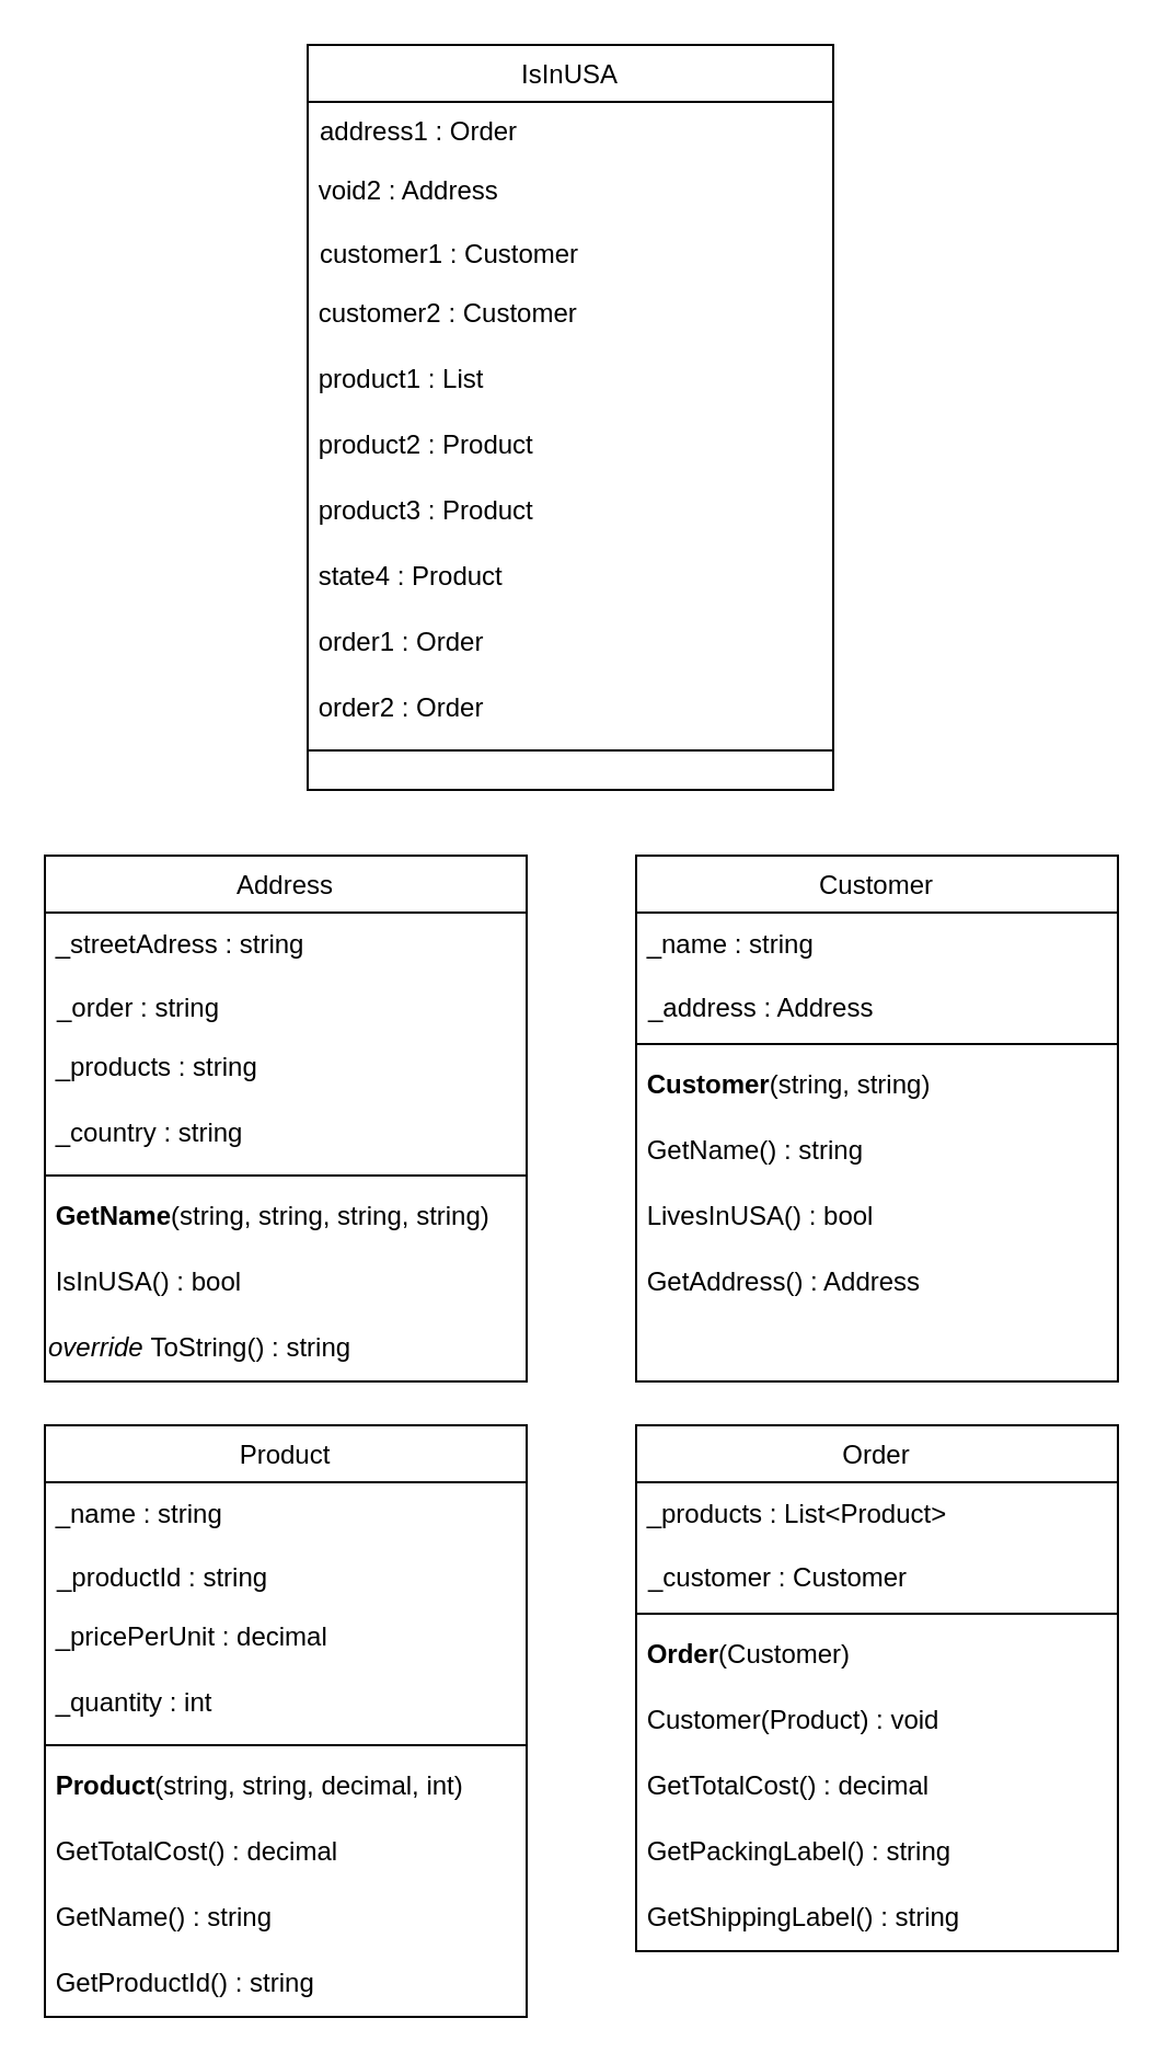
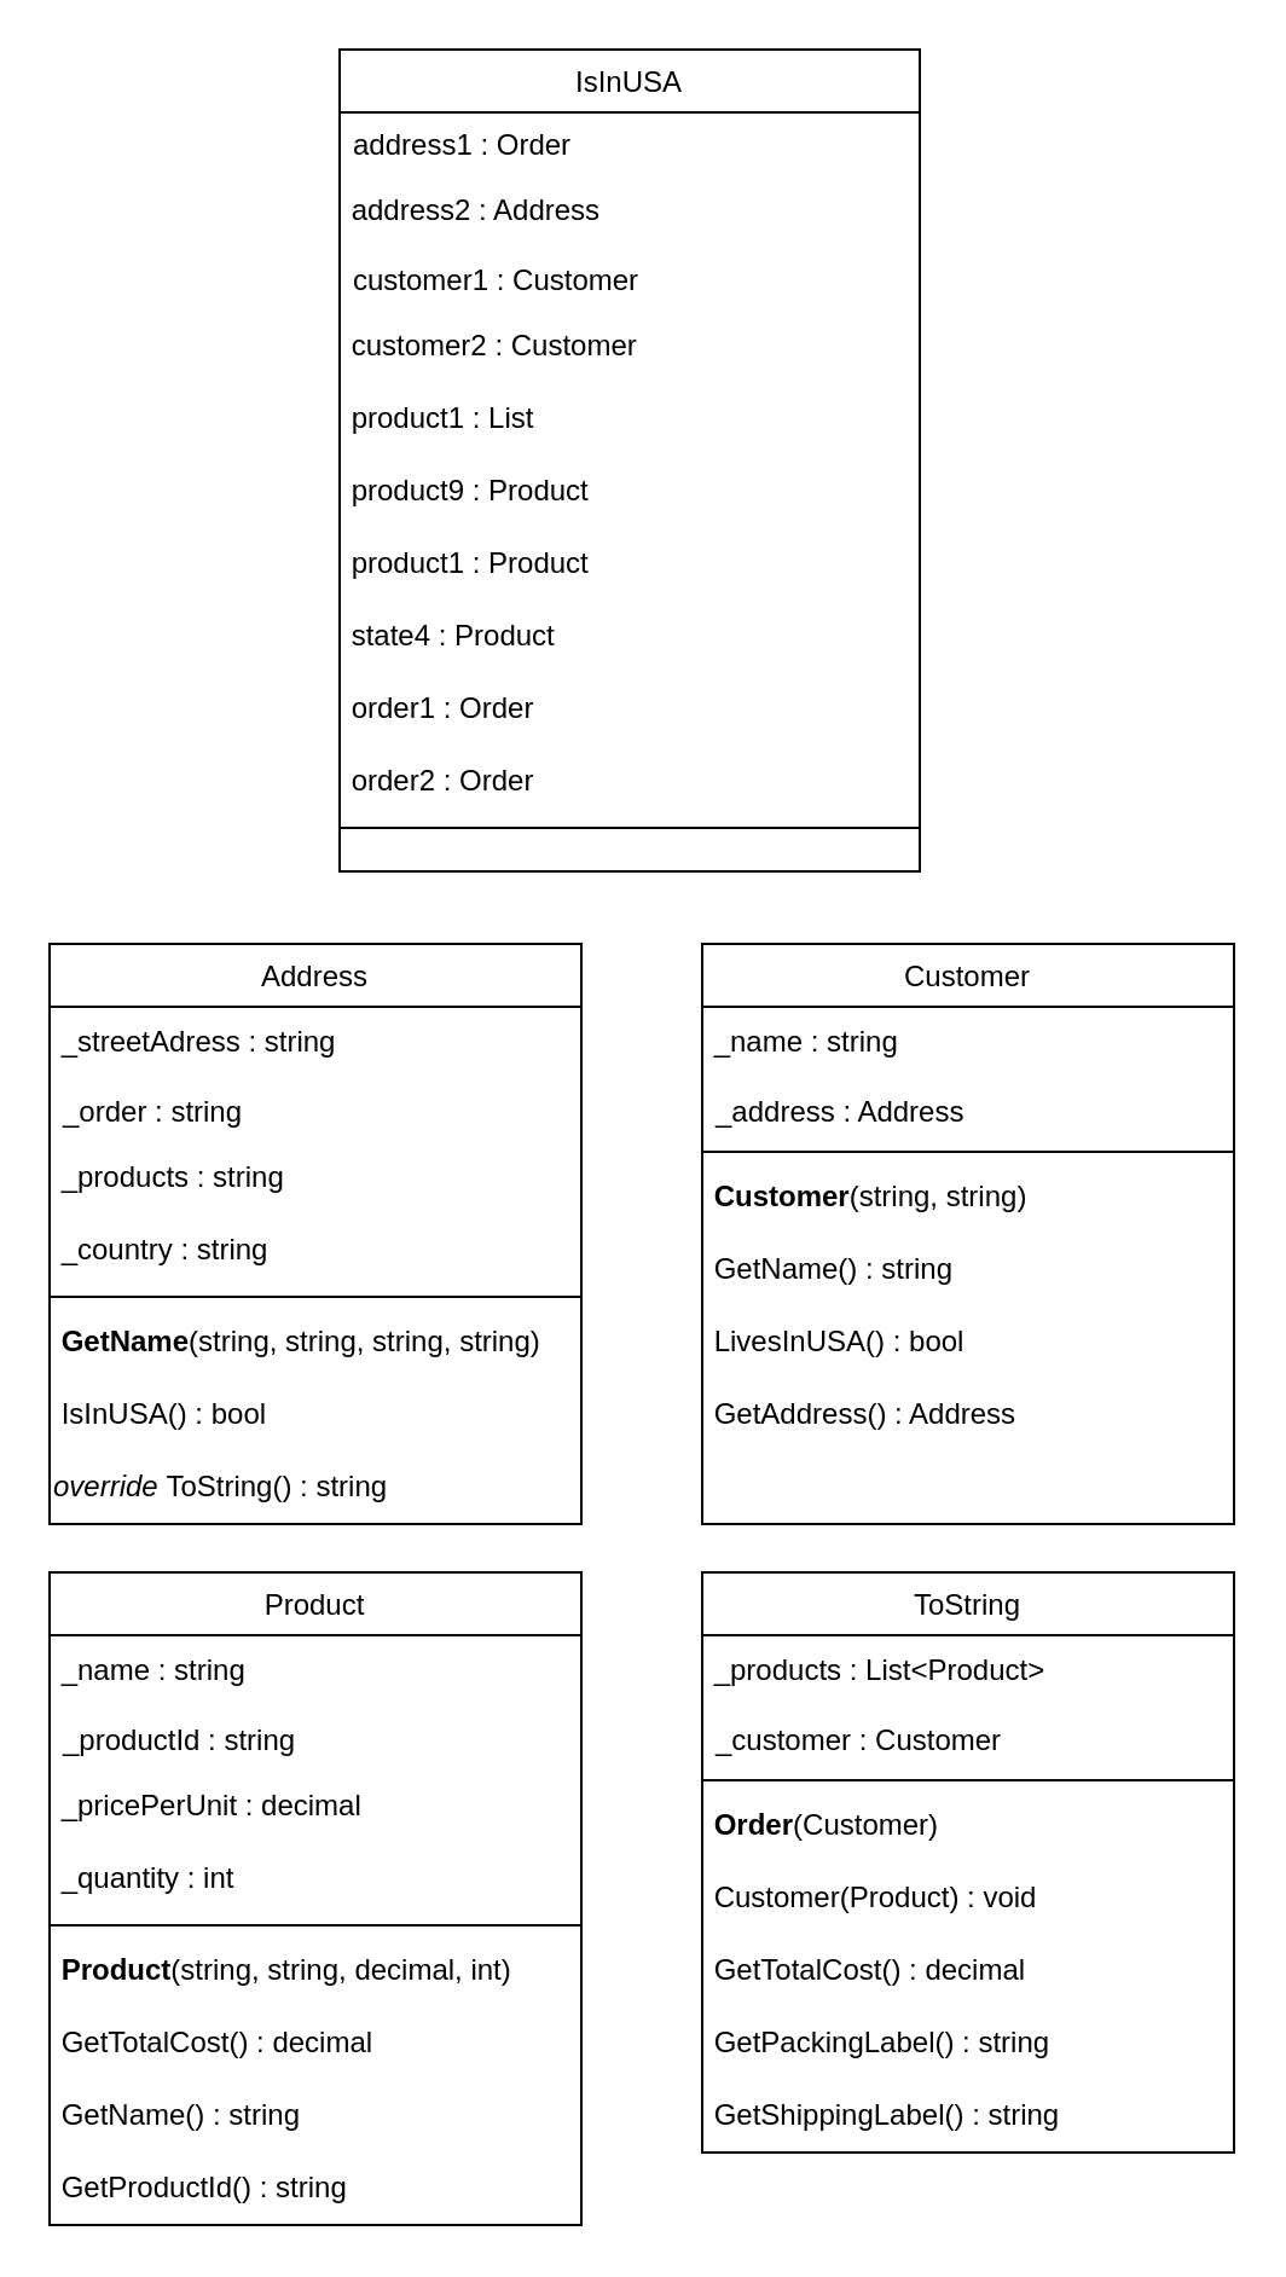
  <mxCell id="0" />
  <mxCell id="1" parent="0" />
  <mxCell id="2" value="IsInUSA" style="swimlane;fontStyle=0;align=center;verticalAlign=top;childLayout=stackLayout;horizontal=1;startSize=26;horizontalStack=0;resizeParent=1;resizeLast=0;collapsible=1;marginBottom=0;rounded=0;shadow=0;strokeWidth=1;" vertex="1" parent="1"><mxGeometry x="140" y="20" width="240" height="340" as="geometry"><mxRectangle x="130" y="380" width="160" height="26" as="alternateBounds" /></mxGeometry></mxCell>
  <mxCell id="3" value="address1 : Order" style="text;align=left;verticalAlign=top;spacingLeft=4;spacingRight=4;overflow=hidden;rotatable=0;points=[[0,0.5],[1,0.5]];portConstraint=eastwest;" vertex="1" parent="2"><mxGeometry y="26" width="240" height="26" as="geometry" /></mxCell>
- <mxCell id="4" value="&amp;nbsp;void2 : Address" style="text;html=1;align=left;verticalAlign=middle;whiteSpace=wrap;rounded=0;" vertex="1" parent="2"><mxGeometry y="52" width="240" height="30" as="geometry" /></mxCell>
+ <mxCell id="4" value="&amp;nbsp;address2 : Address" style="text;html=1;align=left;verticalAlign=middle;whiteSpace=wrap;rounded=0;" vertex="1" parent="2"><mxGeometry y="52" width="240" height="30" as="geometry" /></mxCell>
  <mxCell id="5" value="customer1 : Customer" style="text;align=left;verticalAlign=top;spacingLeft=4;spacingRight=4;overflow=hidden;rotatable=0;points=[[0,0.5],[1,0.5]];portConstraint=eastwest;rounded=0;shadow=0;html=0;" vertex="1" parent="2"><mxGeometry y="82" width="240" height="26" as="geometry" /></mxCell>
  <mxCell id="6" value="&amp;nbsp;customer2 : Customer" style="text;html=1;align=left;verticalAlign=middle;whiteSpace=wrap;rounded=0;" vertex="1" parent="2"><mxGeometry y="108" width="240" height="30" as="geometry" /></mxCell>
  <mxCell id="7" value="&amp;nbsp;product1 : List" style="text;html=1;align=left;verticalAlign=middle;whiteSpace=wrap;rounded=0;" vertex="1" parent="2"><mxGeometry y="138" width="240" height="30" as="geometry" /></mxCell>
- <mxCell id="8" value="&amp;nbsp;product2 : Product" style="text;html=1;align=left;verticalAlign=middle;whiteSpace=wrap;rounded=0;" vertex="1" parent="2"><mxGeometry y="168" width="240" height="30" as="geometry" /></mxCell>
- <mxCell id="9" value="&amp;nbsp;product3 : Product" style="text;html=1;align=left;verticalAlign=middle;whiteSpace=wrap;rounded=0;" vertex="1" parent="2"><mxGeometry y="198" width="240" height="30" as="geometry" /></mxCell>
+ <mxCell id="8" value="&amp;nbsp;product9 : Product" style="text;html=1;align=left;verticalAlign=middle;whiteSpace=wrap;rounded=0;" vertex="1" parent="2"><mxGeometry y="168" width="240" height="30" as="geometry" /></mxCell>
+ <mxCell id="9" value="&amp;nbsp;product1 : Product" style="text;html=1;align=left;verticalAlign=middle;whiteSpace=wrap;rounded=0;" vertex="1" parent="2"><mxGeometry y="198" width="240" height="30" as="geometry" /></mxCell>
  <mxCell id="10" value="&amp;nbsp;state4 : Product" style="text;html=1;align=left;verticalAlign=middle;whiteSpace=wrap;rounded=0;" vertex="1" parent="2"><mxGeometry y="228" width="240" height="30" as="geometry" /></mxCell>
  <mxCell id="11" value="&amp;nbsp;order1 : Order&amp;nbsp;" style="text;html=1;align=left;verticalAlign=middle;whiteSpace=wrap;rounded=0;" vertex="1" parent="2"><mxGeometry y="258" width="240" height="30" as="geometry" /></mxCell>
  <mxCell id="12" value="&amp;nbsp;order2 : Order" style="text;html=1;align=left;verticalAlign=middle;whiteSpace=wrap;rounded=0;" vertex="1" parent="2"><mxGeometry y="288" width="240" height="30" as="geometry" /></mxCell>
  <mxCell id="13" value="" style="line;html=1;strokeWidth=1;align=left;verticalAlign=middle;spacingTop=-1;spacingLeft=3;spacingRight=3;rotatable=0;labelPosition=right;points=[];portConstraint=eastwest;" vertex="1" parent="2"><mxGeometry y="318" width="240" height="8" as="geometry" /></mxCell>
- <mxCell id="14" value="Order" style="swimlane;fontStyle=0;align=center;verticalAlign=top;childLayout=stackLayout;horizontal=1;startSize=26;horizontalStack=0;resizeParent=1;resizeLast=0;collapsible=1;marginBottom=0;rounded=0;shadow=0;strokeWidth=1;" vertex="1" parent="1"><mxGeometry x="290" y="650" width="220" height="240" as="geometry"><mxRectangle x="310" y="230" width="170" height="26" as="alternateBounds" /></mxGeometry></mxCell>
+ <mxCell id="14" value="ToString" style="swimlane;fontStyle=0;align=center;verticalAlign=top;childLayout=stackLayout;horizontal=1;startSize=26;horizontalStack=0;resizeParent=1;resizeLast=0;collapsible=1;marginBottom=0;rounded=0;shadow=0;strokeWidth=1;" vertex="1" parent="1"><mxGeometry x="290" y="650" width="220" height="240" as="geometry"><mxRectangle x="310" y="230" width="170" height="26" as="alternateBounds" /></mxGeometry></mxCell>
  <mxCell id="15" value="&amp;nbsp;_products : List&amp;lt;Product&amp;gt;" style="text;html=1;align=left;verticalAlign=middle;whiteSpace=wrap;rounded=0;" vertex="1" parent="14"><mxGeometry y="26" width="220" height="30" as="geometry" /></mxCell>
  <mxCell id="16" value="_customer : Customer" style="text;align=left;verticalAlign=top;spacingLeft=4;spacingRight=4;overflow=hidden;rotatable=0;points=[[0,0.5],[1,0.5]];portConstraint=eastwest;" vertex="1" parent="14"><mxGeometry y="56" width="220" height="26" as="geometry" /></mxCell>
  <mxCell id="17" value="" style="line;html=1;strokeWidth=1;align=left;verticalAlign=middle;spacingTop=-1;spacingLeft=3;spacingRight=3;rotatable=0;labelPosition=right;points=[];portConstraint=eastwest;" vertex="1" parent="14"><mxGeometry y="82" width="220" height="8" as="geometry" /></mxCell>
  <mxCell id="18" value="&amp;nbsp;&lt;b&gt;Order&lt;/b&gt;(Customer)&amp;nbsp;" style="text;html=1;align=left;verticalAlign=middle;whiteSpace=wrap;rounded=0;" vertex="1" parent="14"><mxGeometry y="90" width="220" height="30" as="geometry" /></mxCell>
  <mxCell id="19" value="&amp;nbsp;Customer(Product) : void" style="text;html=1;align=left;verticalAlign=middle;whiteSpace=wrap;rounded=0;" vertex="1" parent="14"><mxGeometry y="120" width="220" height="30" as="geometry" /></mxCell>
  <mxCell id="20" value="&amp;nbsp;GetTotalCost() : decimal" style="text;html=1;align=left;verticalAlign=middle;whiteSpace=wrap;rounded=0;" vertex="1" parent="14"><mxGeometry y="150" width="220" height="30" as="geometry" /></mxCell>
  <mxCell id="21" value="&amp;nbsp;GetPackingLabel() : string&amp;nbsp;" style="text;html=1;align=left;verticalAlign=middle;whiteSpace=wrap;rounded=0;" vertex="1" parent="14"><mxGeometry y="180" width="220" height="30" as="geometry" /></mxCell>
  <mxCell id="22" value="&amp;nbsp;GetShippingLabel() : string" style="text;html=1;align=left;verticalAlign=middle;whiteSpace=wrap;rounded=0;" vertex="1" parent="14"><mxGeometry y="210" width="220" height="30" as="geometry" /></mxCell>
  <mxCell id="23" value="Customer" style="swimlane;fontStyle=0;align=center;verticalAlign=top;childLayout=stackLayout;horizontal=1;startSize=26;horizontalStack=0;resizeParent=1;resizeLast=0;collapsible=1;marginBottom=0;rounded=0;shadow=0;strokeWidth=1;" vertex="1" parent="1"><mxGeometry x="290" y="390" width="220" height="240" as="geometry"><mxRectangle x="310" y="230" width="170" height="26" as="alternateBounds" /></mxGeometry></mxCell>
  <mxCell id="24" value="&amp;nbsp;_name : string" style="text;html=1;align=left;verticalAlign=middle;whiteSpace=wrap;rounded=0;" vertex="1" parent="23"><mxGeometry y="26" width="220" height="30" as="geometry" /></mxCell>
  <mxCell id="25" value="_address : Address" style="text;align=left;verticalAlign=top;spacingLeft=4;spacingRight=4;overflow=hidden;rotatable=0;points=[[0,0.5],[1,0.5]];portConstraint=eastwest;" vertex="1" parent="23"><mxGeometry y="56" width="220" height="26" as="geometry" /></mxCell>
  <mxCell id="26" value="" style="line;html=1;strokeWidth=1;align=left;verticalAlign=middle;spacingTop=-1;spacingLeft=3;spacingRight=3;rotatable=0;labelPosition=right;points=[];portConstraint=eastwest;" vertex="1" parent="23"><mxGeometry y="82" width="220" height="8" as="geometry" /></mxCell>
  <mxCell id="27" value="&lt;b&gt;&amp;nbsp;Customer&lt;/b&gt;(string, string)&amp;nbsp;" style="text;html=1;align=left;verticalAlign=middle;whiteSpace=wrap;rounded=0;" vertex="1" parent="23"><mxGeometry y="90" width="220" height="30" as="geometry" /></mxCell>
  <mxCell id="28" value="&amp;nbsp;GetName() : string" style="text;html=1;align=left;verticalAlign=middle;whiteSpace=wrap;rounded=0;" vertex="1" parent="23"><mxGeometry y="120" width="220" height="30" as="geometry" /></mxCell>
  <mxCell id="29" value="&amp;nbsp;LivesInUSA() : bool" style="text;html=1;align=left;verticalAlign=middle;whiteSpace=wrap;rounded=0;" vertex="1" parent="23"><mxGeometry y="150" width="220" height="30" as="geometry" /></mxCell>
  <mxCell id="30" value="&amp;nbsp;GetAddress() : Address" style="text;html=1;align=left;verticalAlign=middle;whiteSpace=wrap;rounded=0;" vertex="1" parent="23"><mxGeometry y="180" width="220" height="30" as="geometry" /></mxCell>
  <mxCell id="31" value="Address" style="swimlane;fontStyle=0;align=center;verticalAlign=top;childLayout=stackLayout;horizontal=1;startSize=26;horizontalStack=0;resizeParent=1;resizeLast=0;collapsible=1;marginBottom=0;rounded=0;shadow=0;strokeWidth=1;" vertex="1" parent="1"><mxGeometry x="20" y="390" width="220" height="240" as="geometry"><mxRectangle x="310" y="230" width="170" height="26" as="alternateBounds" /></mxGeometry></mxCell>
  <mxCell id="32" value="&amp;nbsp;_streetAdress : string" style="text;html=1;align=left;verticalAlign=middle;whiteSpace=wrap;rounded=0;" vertex="1" parent="31"><mxGeometry y="26" width="220" height="30" as="geometry" /></mxCell>
  <mxCell id="33" value="_order : string" style="text;align=left;verticalAlign=top;spacingLeft=4;spacingRight=4;overflow=hidden;rotatable=0;points=[[0,0.5],[1,0.5]];portConstraint=eastwest;" vertex="1" parent="31"><mxGeometry y="56" width="220" height="26" as="geometry" /></mxCell>
  <mxCell id="34" value="&amp;nbsp;_products : string" style="text;html=1;align=left;verticalAlign=middle;whiteSpace=wrap;rounded=0;" vertex="1" parent="31"><mxGeometry y="82" width="220" height="30" as="geometry" /></mxCell>
  <mxCell id="35" value="&amp;nbsp;_country : string" style="text;html=1;align=left;verticalAlign=middle;whiteSpace=wrap;rounded=0;" vertex="1" parent="31"><mxGeometry y="112" width="220" height="30" as="geometry" /></mxCell>
  <mxCell id="36" value="" style="line;html=1;strokeWidth=1;align=left;verticalAlign=middle;spacingTop=-1;spacingLeft=3;spacingRight=3;rotatable=0;labelPosition=right;points=[];portConstraint=eastwest;" vertex="1" parent="31"><mxGeometry y="142" width="220" height="8" as="geometry" /></mxCell>
  <mxCell id="37" value="&lt;b&gt;&amp;nbsp;GetName&lt;/b&gt;(string, string, string, string)&amp;nbsp;" style="text;html=1;align=left;verticalAlign=middle;whiteSpace=wrap;rounded=0;" vertex="1" parent="31"><mxGeometry y="150" width="220" height="30" as="geometry" /></mxCell>
  <mxCell id="38" value="&amp;nbsp;IsInUSA() : bool" style="text;html=1;align=left;verticalAlign=middle;whiteSpace=wrap;rounded=0;" vertex="1" parent="31"><mxGeometry y="180" width="220" height="30" as="geometry" /></mxCell>
  <mxCell id="39" value="&lt;i&gt;override &lt;/i&gt;ToString() : string" style="text;html=1;align=left;verticalAlign=middle;whiteSpace=wrap;rounded=0;" vertex="1" parent="31"><mxGeometry y="210" width="220" height="30" as="geometry" /></mxCell>
  <mxCell id="40" value="Product" style="swimlane;fontStyle=0;align=center;verticalAlign=top;childLayout=stackLayout;horizontal=1;startSize=26;horizontalStack=0;resizeParent=1;resizeLast=0;collapsible=1;marginBottom=0;rounded=0;shadow=0;strokeWidth=1;" vertex="1" parent="1"><mxGeometry x="20" y="650" width="220" height="270" as="geometry"><mxRectangle x="310" y="230" width="170" height="26" as="alternateBounds" /></mxGeometry></mxCell>
  <mxCell id="41" value="&amp;nbsp;_name : string" style="text;html=1;align=left;verticalAlign=middle;whiteSpace=wrap;rounded=0;" vertex="1" parent="40"><mxGeometry y="26" width="220" height="30" as="geometry" /></mxCell>
  <mxCell id="42" value="_productId : string" style="text;align=left;verticalAlign=top;spacingLeft=4;spacingRight=4;overflow=hidden;rotatable=0;points=[[0,0.5],[1,0.5]];portConstraint=eastwest;" vertex="1" parent="40"><mxGeometry y="56" width="220" height="26" as="geometry" /></mxCell>
  <mxCell id="43" value="&amp;nbsp;_pricePerUnit : decimal" style="text;html=1;align=left;verticalAlign=middle;whiteSpace=wrap;rounded=0;" vertex="1" parent="40"><mxGeometry y="82" width="220" height="30" as="geometry" /></mxCell>
  <mxCell id="44" value="&amp;nbsp;_quantity : int" style="text;html=1;align=left;verticalAlign=middle;whiteSpace=wrap;rounded=0;" vertex="1" parent="40"><mxGeometry y="112" width="220" height="30" as="geometry" /></mxCell>
  <mxCell id="45" value="" style="line;html=1;strokeWidth=1;align=left;verticalAlign=middle;spacingTop=-1;spacingLeft=3;spacingRight=3;rotatable=0;labelPosition=right;points=[];portConstraint=eastwest;" vertex="1" parent="40"><mxGeometry y="142" width="220" height="8" as="geometry" /></mxCell>
  <mxCell id="46" value="&lt;b&gt;&amp;nbsp;Product&lt;/b&gt;(string, string, decimal, int)&amp;nbsp;" style="text;html=1;align=left;verticalAlign=middle;whiteSpace=wrap;rounded=0;" vertex="1" parent="40"><mxGeometry y="150" width="220" height="30" as="geometry" /></mxCell>
  <mxCell id="47" value="&amp;nbsp;GetTotalCost() : decimal" style="text;html=1;align=left;verticalAlign=middle;whiteSpace=wrap;rounded=0;" vertex="1" parent="40"><mxGeometry y="180" width="220" height="30" as="geometry" /></mxCell>
  <mxCell id="48" value="&amp;nbsp;GetName() : string" style="text;html=1;align=left;verticalAlign=middle;whiteSpace=wrap;rounded=0;" vertex="1" parent="40"><mxGeometry y="210" width="220" height="30" as="geometry" /></mxCell>
  <mxCell id="49" value="&amp;nbsp;GetProductId() : string" style="text;html=1;align=left;verticalAlign=middle;whiteSpace=wrap;rounded=0;" vertex="1" parent="40"><mxGeometry y="240" width="220" height="30" as="geometry" /></mxCell>
